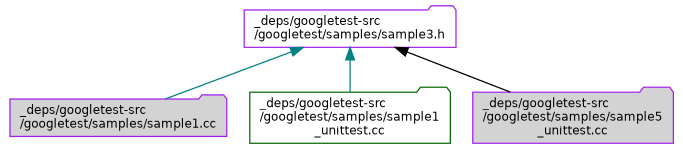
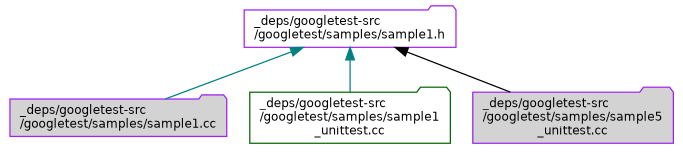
  digraph {
    node [color=purple fillcolor=white fontname=Helvetica fontsize=10 shape=folder style=filled]
    edge [color=teal dir=back fontname=Helvetica fontsize=10 labelfontname=Helvetica labelfontsize=10 style=solid]
-   n1 [fontcolor=black height=0.2 label="_deps/googletest-src\l/googletest/samples/sample3.h" width=0.4]
+   n1 [fontcolor=black height=0.2 label="_deps/googletest-src\l/googletest/samples/sample1.h" width=0.4]
    n2 [fillcolor=lightgrey height=0.2 label="_deps/googletest-src\l/googletest/samples/sample1.cc" width=0.4]
    n3 [color=darkgreen height=0.2 label="_deps/googletest-src\l/googletest/samples/sample1\l_unittest.cc" width=0.4]
    n4 [fillcolor=lightgrey height=0.2 label="_deps/googletest-src\l/googletest/samples/sample5\l_unittest.cc" width=0.4]
    n1 -> n2
    n1 -> n3
    n1 -> n4 [color=black]
  }
